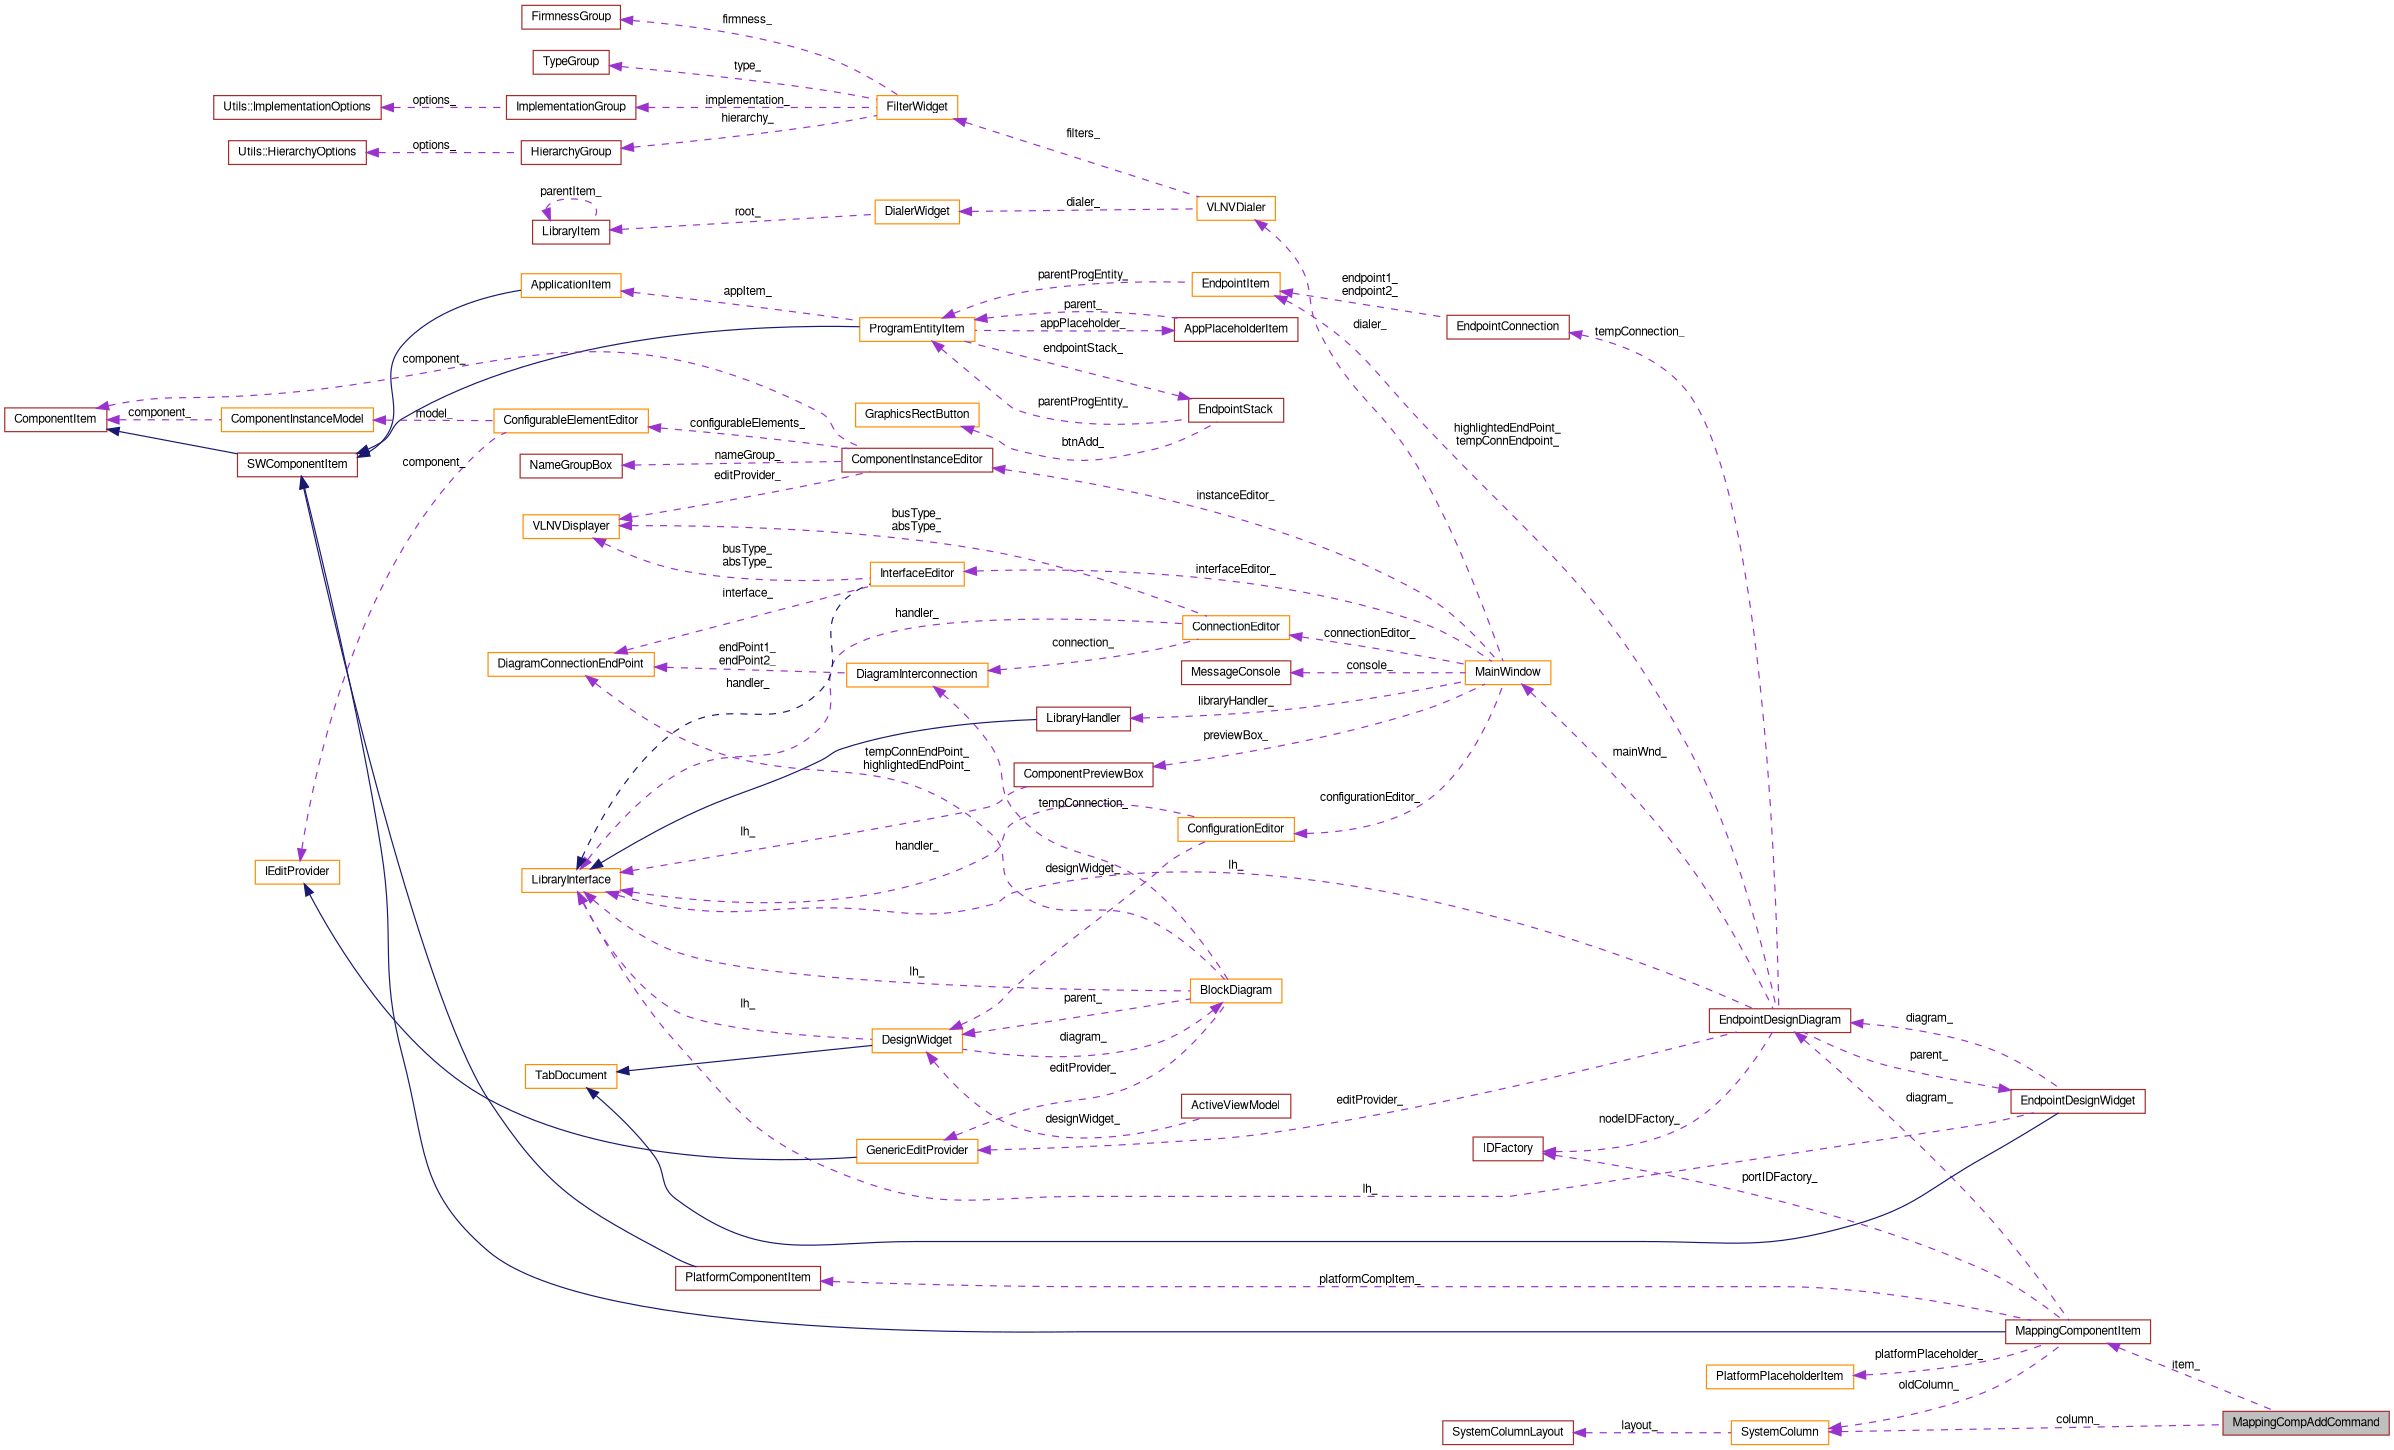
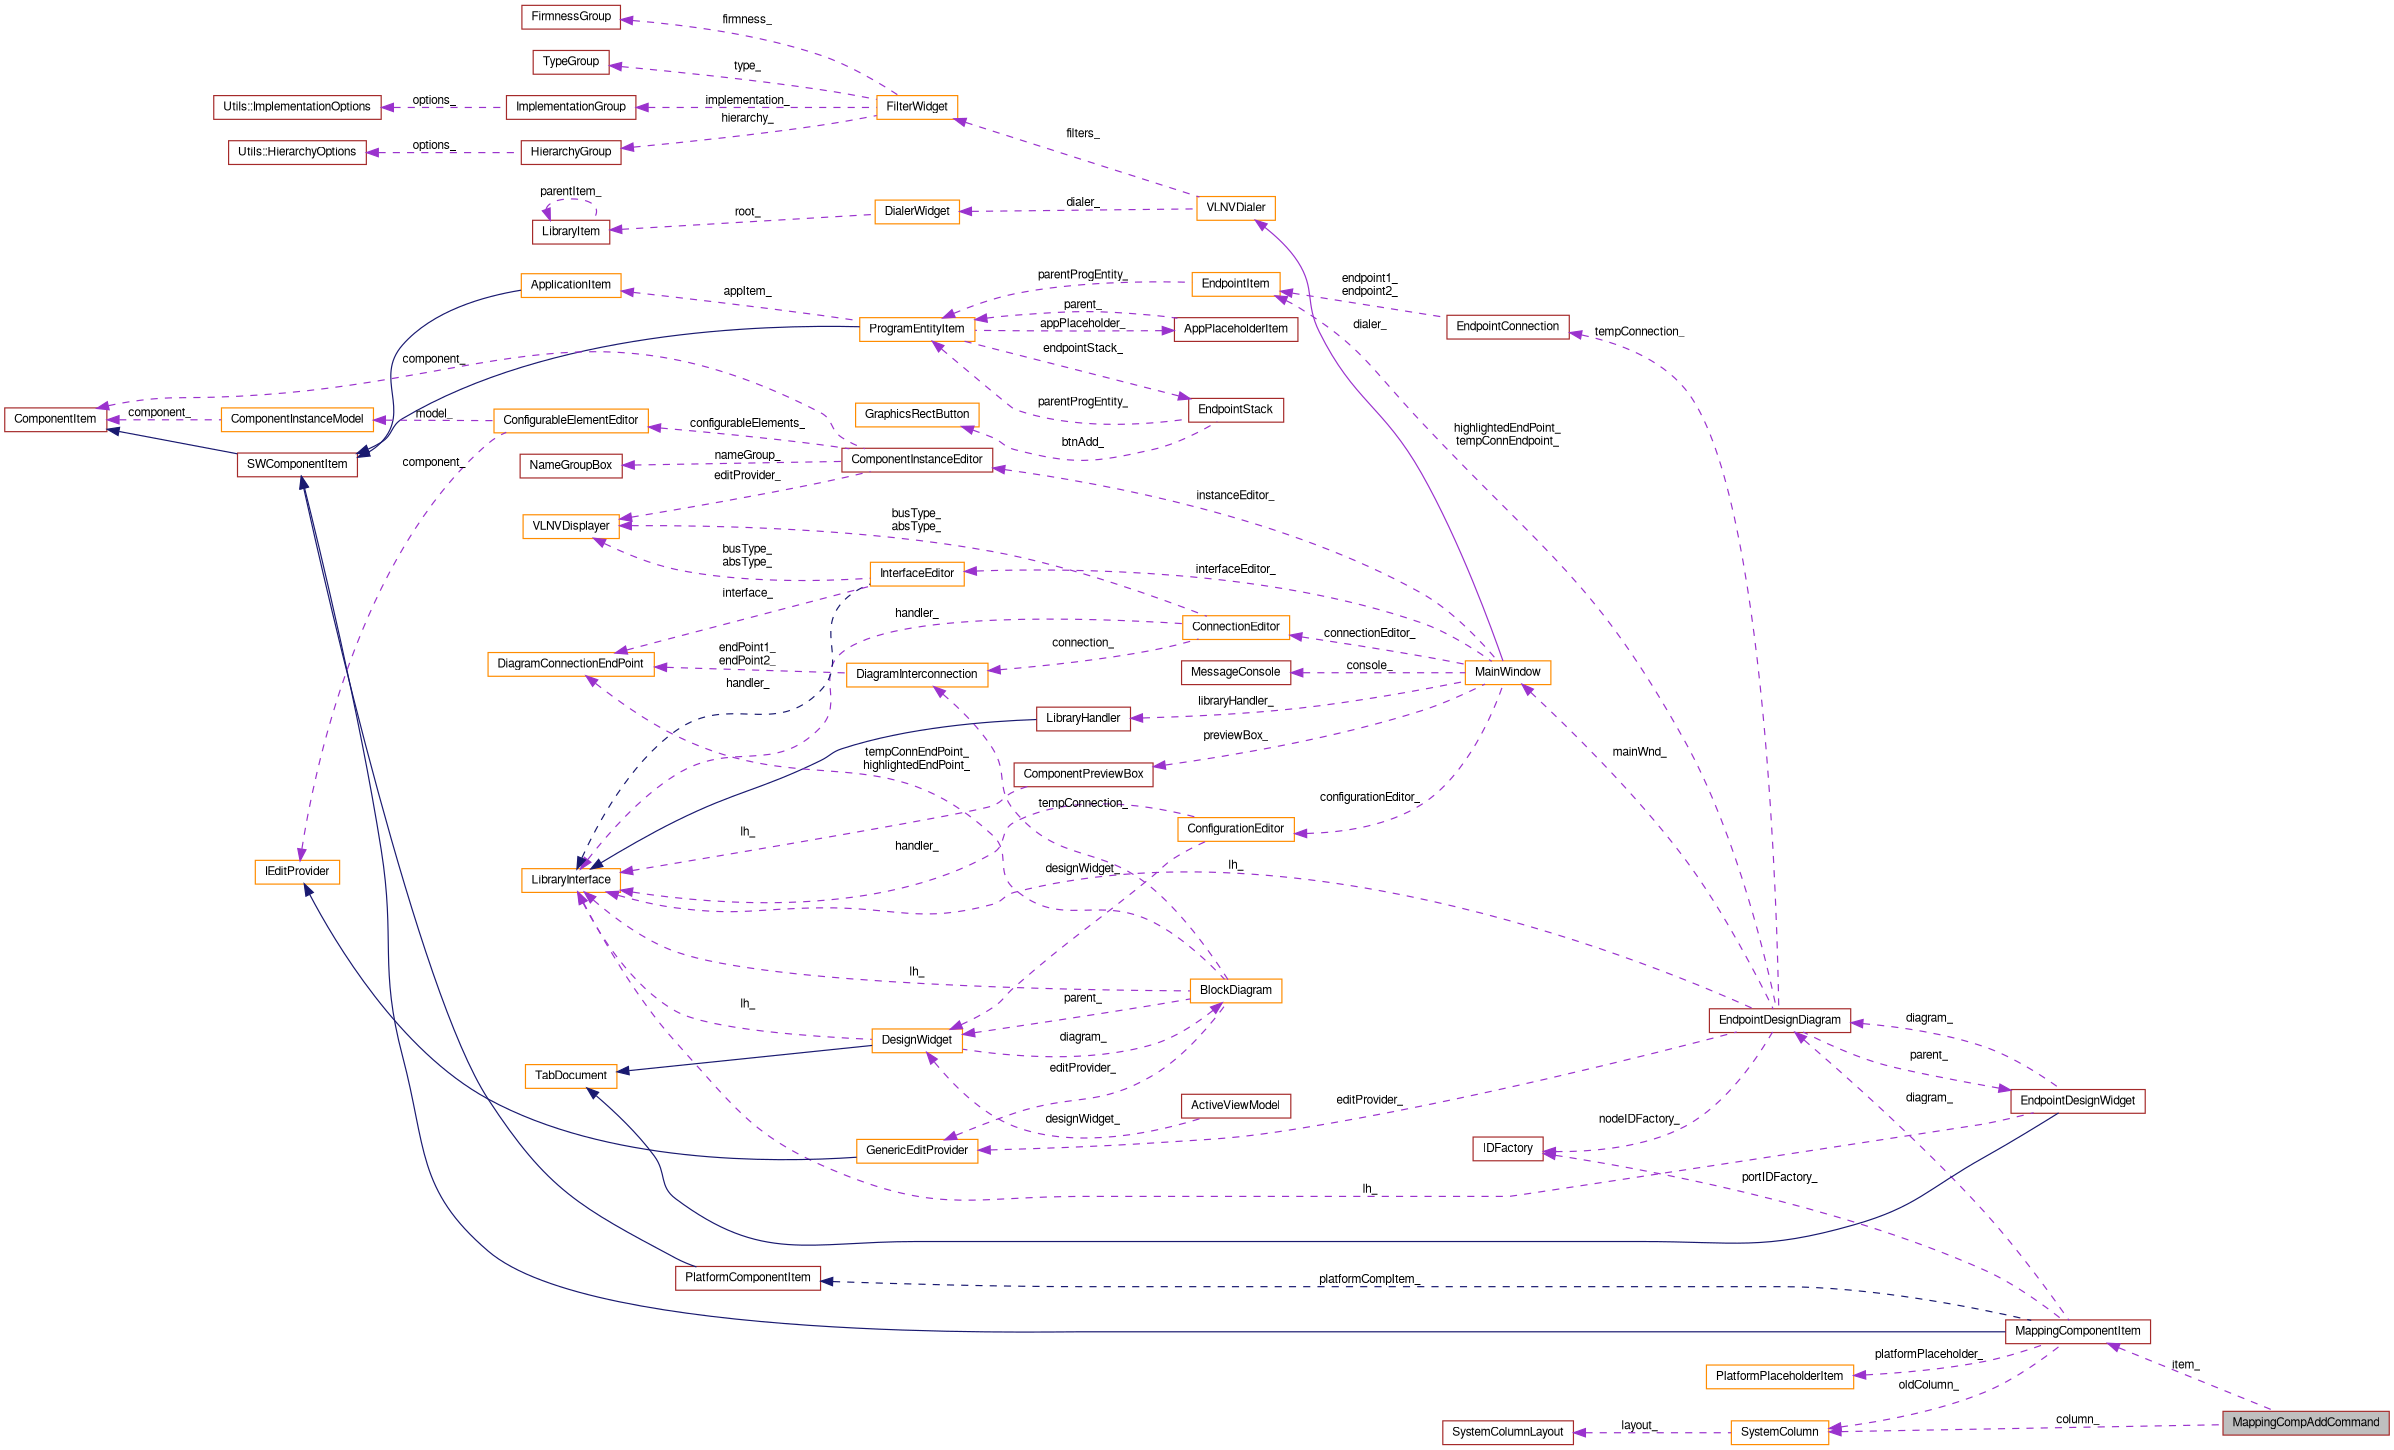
  digraph {
    rankdir=LR
    node [color=brown fontname=FreeSans fontsize=10 shape=record]
    edge [color=darkorchid3 dir=back fontname=FreeSans fontsize=10 labelfontname=FreeSans labelfontsize=10 style=dashed]
    n1 [fillcolor=grey75 fontcolor=black height=0.2 label=MappingCompAddCommand style=filled width=0.4]
    n2 [height=0.2 label=MappingComponentItem width=0.4]
    n3 [height=0.2 label=SWComponentItem width=0.4]
    n4 [color=darkorange height=0.2 label=ProgramEntityItem width=0.4]
    n5 [color=darkorange height=0.2 label=ApplicationItem width=0.4]
    n6 [height=0.2 label=PlatformComponentItem width=0.4]
    n7 [color=darkorange height=0.2 label=EndpointItem width=0.4]
    n8 [height=0.2 label=AppPlaceholderItem width=0.4]
    n9 [height=0.2 label=EndpointStack width=0.4]
    n10 [height=0.2 label=ComponentItem width=0.4]
    n11 [height=0.2 label=ComponentInstanceEditor width=0.4]
    n12 [color=darkorange height=0.2 label=ComponentInstanceModel width=0.4]
    n13 [color=darkorange height=0.2 label=MainWindow width=0.4]
    n14 [color=darkorange height=0.2 label=ConfigurableElementEditor width=0.4]
    n15 [height=0.2 label=IDFactory width=0.4]
    n16 [height=0.2 label=EndpointDesignDiagram width=0.4]
    n17 [height=0.2 label=EndpointDesignWidget width=0.4]
    n18 [height=0.2 label=EndpointConnection width=0.4]
    n19 [color=darkorange height=0.2 label=GraphicsRectButton width=0.4]
    n20 [color=darkorange height=0.2 label=LibraryInterface width=0.4]
    n21 [color=darkorange height=0.2 label=ConfigurationEditor width=0.4]
    n22 [color=darkorange height=0.2 label=DesignWidget width=0.4]
    n23 [color=darkorange height=0.2 label=BlockDiagram width=0.4]
    n24 [color=darkorange height=0.2 label=ConnectionEditor width=0.4]
    n25 [height=0.2 label=LibraryHandler width=0.4]
    n26 [color=darkorange height=0.2 label=InterfaceEditor width=0.4]
    n27 [height=0.2 label=ComponentPreviewBox width=0.4]
    n28 [height=0.2 label=ActiveViewModel width=0.4]
    n29 [color=darkorange height=0.2 label=TabDocument width=0.4]
    n30 [color=darkorange height=0.2 label=GenericEditProvider width=0.4]
    n31 [color=darkorange height=0.2 label=IEditProvider width=0.4]
    n32 [color=darkorange height=0.2 label=VLNVDialer width=0.4]
    n33 [color=darkorange height=0.2 label=FilterWidget width=0.4]
    n34 [height=0.2 label=ImplementationGroup width=0.4]
    n35 [height=0.2 label="Utils::ImplementationOptions" width=0.4]
    n36 [height=0.2 label=HierarchyGroup width=0.4]
    n37 [height=0.2 label="Utils::HierarchyOptions" width=0.4]
    n38 [height=0.2 label=FirmnessGroup width=0.4]
    n39 [height=0.2 label=TypeGroup width=0.4]
    n40 [color=darkorange height=0.2 label=DialerWidget width=0.4]
    n41 [height=0.2 label=LibraryItem width=0.4]
    n42 [color=darkorange height=0.2 label=DiagramInterconnection width=0.4]
    n43 [color=darkorange height=0.2 label=DiagramConnectionEndPoint width=0.4]
    n44 [color=darkorange height=0.2 label=VLNVDisplayer width=0.4]
    n45 [height=0.2 label=NameGroupBox width=0.4]
    n46 [height=0.2 label=MessageConsole width=0.4]
    n47 [color=darkorange height=0.2 label=PlatformPlaceholderItem width=0.4]
    n48 [color=darkorange height=0.2 label=SystemColumn width=0.4]
    n49 [height=0.2 label=SystemColumnLayout width=0.4]
    n2 -> n1 [label=item_]
    n3 -> n2 [color=midnightblue style=solid]
    n3 -> n4 [color=midnightblue style=solid]
    n3 -> n5 [color=midnightblue style=solid]
    n3 -> n6 [color=midnightblue style=solid]
    n4 -> n7 [label=parentProgEntity_]
    n4 -> n8 [label=parent_]
    n4 -> n9 [label=parentProgEntity_]
    n5 -> n4 [label=appItem_]
-   n6 -> n2 [label=platformCompItem_]
+   n6 -> n2 [color=midnightblue label=platformCompItem_]
    n7 -> n16 [label="highlightedEndPoint_\ntempConnEndpoint_"]
    n7 -> n18 [label="endpoint1_\nendpoint2_"]
    n8 -> n4 [label=appPlaceholder_]
    n9 -> n4 [label=endpointStack_]
    n10 -> n3 [color=midnightblue style=solid]
    n10 -> n11 [label=component_]
    n10 -> n12 [label=component_]
    n11 -> n13 [label=instanceEditor_]
    n12 -> n14 [label=model_]
    n13 -> n16 [label=mainWnd_]
    n14 -> n11 [label=configurableElements_]
    n15 -> n2 [label=portIDFactory_]
    n15 -> n16 [label=nodeIDFactory_]
    n16 -> n2 [label=diagram_]
    n16 -> n17 [label=diagram_]
    n17 -> n16 [label=parent_]
    n18 -> n16 [label=tempConnection_]
    n19 -> n9 [label=btnAdd_]
    n20 -> n16 [label=lh_]
    n20 -> n17 [label=lh_]
    n20 -> n21 [label=handler_]
    n20 -> n22 [label=lh_]
    n20 -> n23 [label=lh_]
    n20 -> n24 [label=handler_]
    n20 -> n25 [color=midnightblue style=solid]
    n20 -> n26 [color=midnightblue label=handler_]
    n20 -> n27 [label=lh_]
    n21 -> n13 [label=configurationEditor_]
    n22 -> n21 [label=designWidget_]
    n22 -> n23 [label=parent_]
    n22 -> n28 [label=designWidget_]
    n23 -> n22 [label=diagram_]
    n24 -> n13 [label=connectionEditor_]
    n25 -> n13 [label=libraryHandler_]
    n26 -> n13 [label=interfaceEditor_]
    n27 -> n13 [label=previewBox_]
    n29 -> n17 [color=midnightblue style=solid]
    n29 -> n22 [color=midnightblue style=solid]
    n30 -> n16 [label=editProvider_]
    n30 -> n23 [label=editProvider_]
    n31 -> n14 [label=component_]
    n31 -> n30 [color=midnightblue style=solid]
-   n32 -> n13 [label=dialer_]
+   n32 -> n13 [label=dialer_ style=solid]
    n33 -> n32 [label=filters_]
    n34 -> n33 [label=implementation_]
    n35 -> n34 [label=options_]
    n36 -> n33 [label=hierarchy_]
    n37 -> n36 [label=options_]
    n38 -> n33 [label=firmness_]
    n39 -> n33 [label=type_]
    n40 -> n32 [label=dialer_]
    n41 -> n40 [label=root_]
    n41 -> n41 [label=parentItem_]
    n42 -> n23 [label=tempConnection_]
    n42 -> n24 [label=connection_]
    n43 -> n23 [label="tempConnEndPoint_\nhighlightedEndPoint_"]
    n43 -> n26 [label=interface_]
    n43 -> n42 [label="endPoint1_\nendPoint2_"]
    n44 -> n11 [label=editProvider_]
    n44 -> n24 [label="busType_\nabsType_"]
    n44 -> n26 [label="busType_\nabsType_"]
    n45 -> n11 [label=nameGroup_]
    n46 -> n13 [label=console_]
    n47 -> n2 [label=platformPlaceholder_]
    n48 -> n1 [label=column_]
    n48 -> n2 [label=oldColumn_]
    n49 -> n48 [label=layout_]
  }
